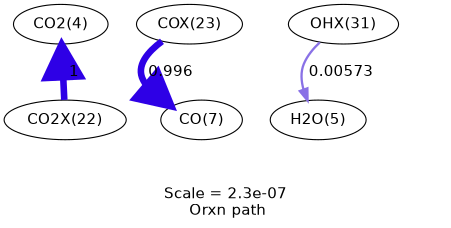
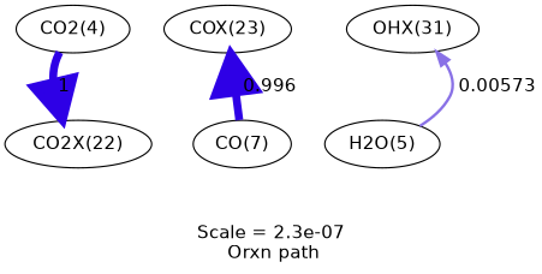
  digraph {
    fontname=Helvetica
    label="Scale = 2.3e-07\l Orxn path"
    node [fontname=Helvetica]
    edge [arrowsize=3 color="0.7, 1.5, 0.9" fontname=Helvetica penwidth=6]
    n1 [label="CO2(4)"]
    n2 [label="CO2X(22)"]
    n3 [label="COX(23)"]
    n4 [label="CO(7)"]
    n5 [label="OHX(31)"]
    n6 [label="H2O(5)"]
-   n2 -> n1 [label=" 1"]
-   n3 -> n4 [label=" 0.996"]
-   n5 -> n6 [arrowsize=1.05 color="0.7, 0.506, 0.9" label=" 0.00573" penwidth=2.1]
+   n1 -> n2 [label=" 1"]
+   n4 -> n3 [label=" 0.996"]
+   n6 -> n5 [arrowsize=1.05 color="0.7, 0.506, 0.9" label=" 0.00573" penwidth=2.1]
  }
